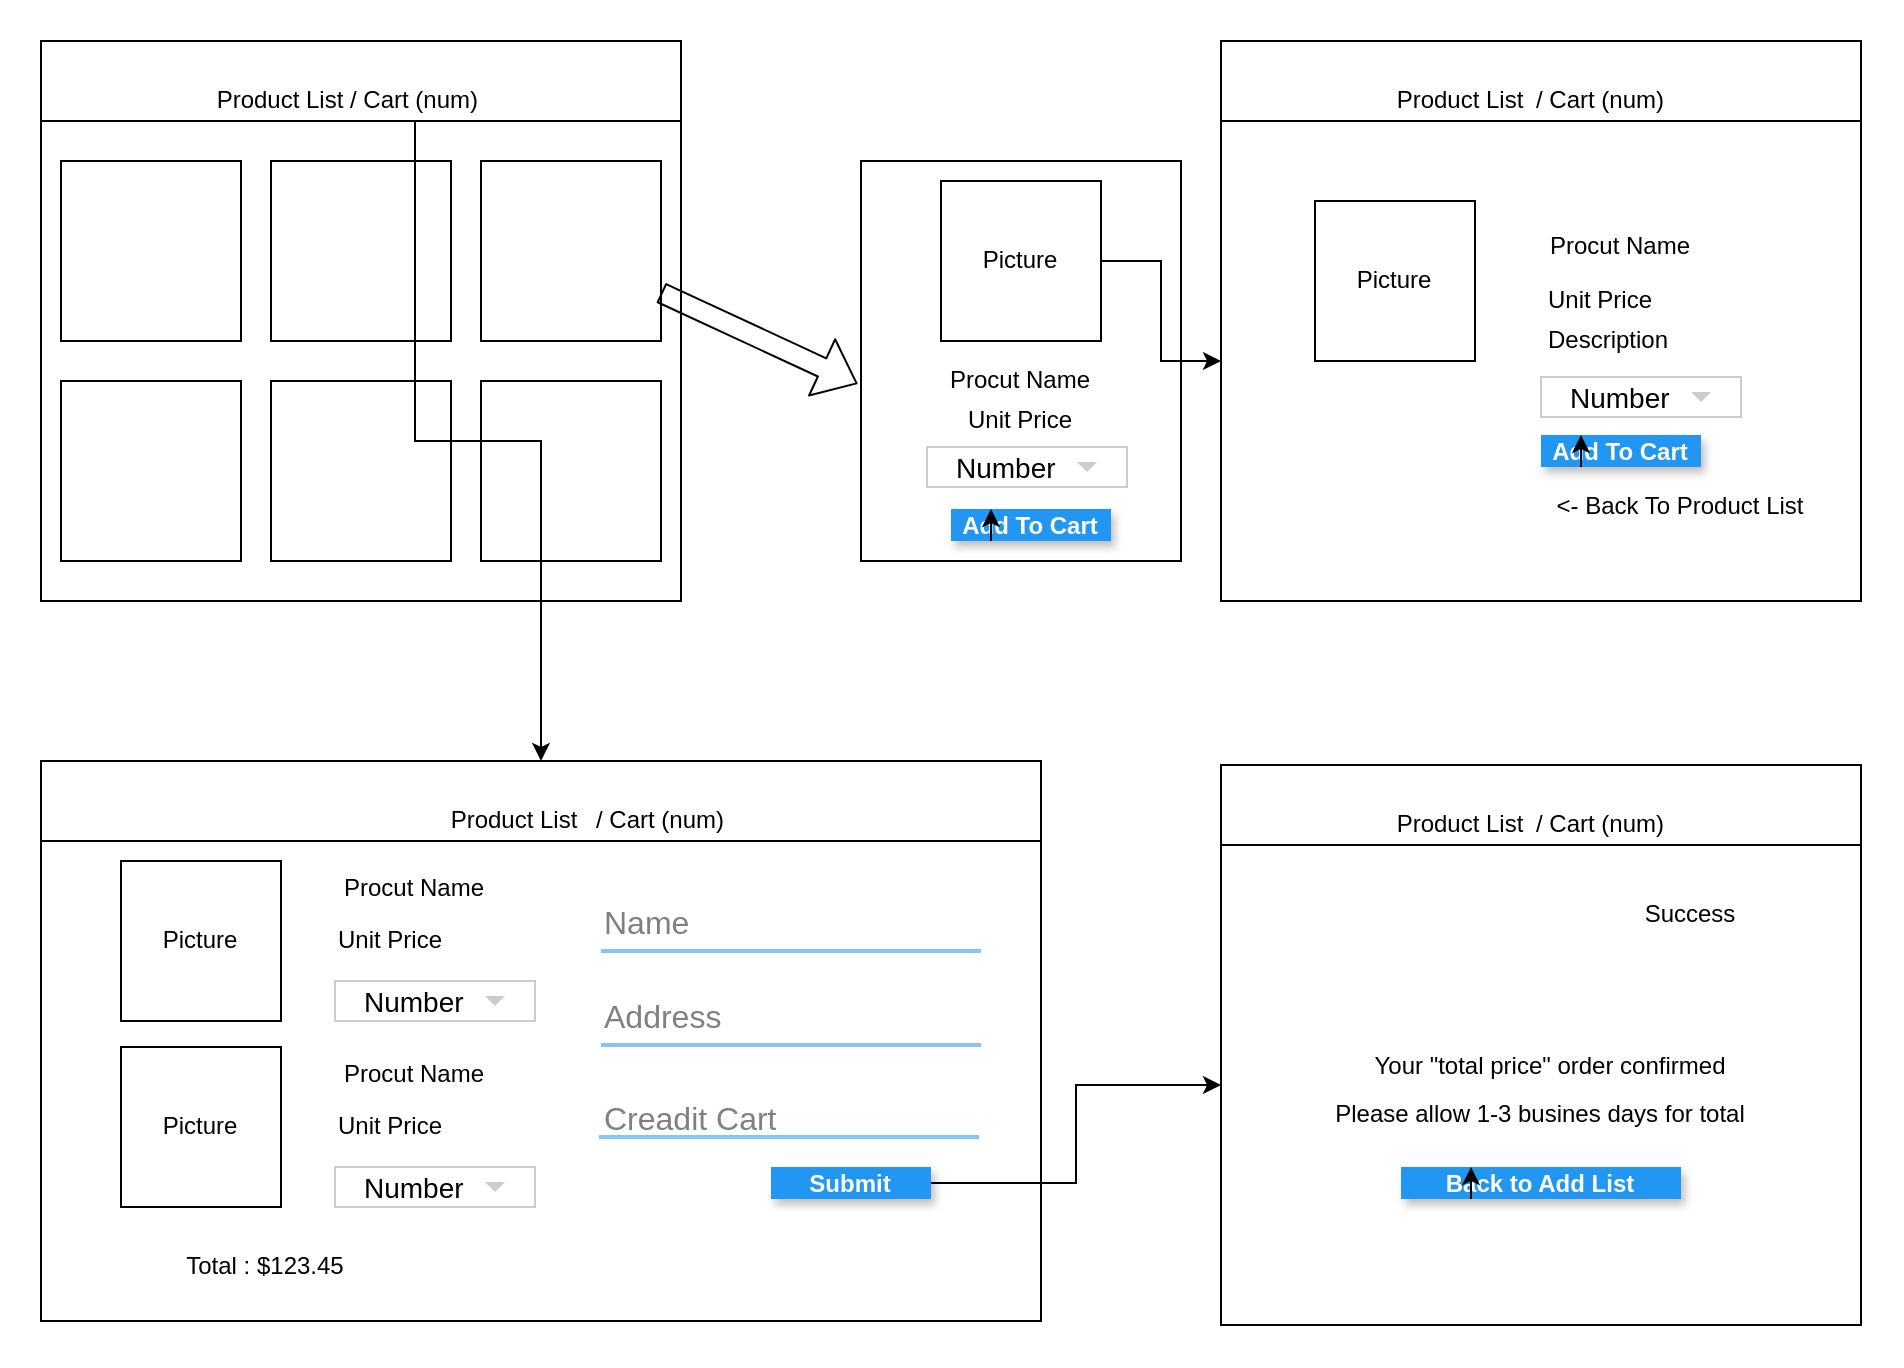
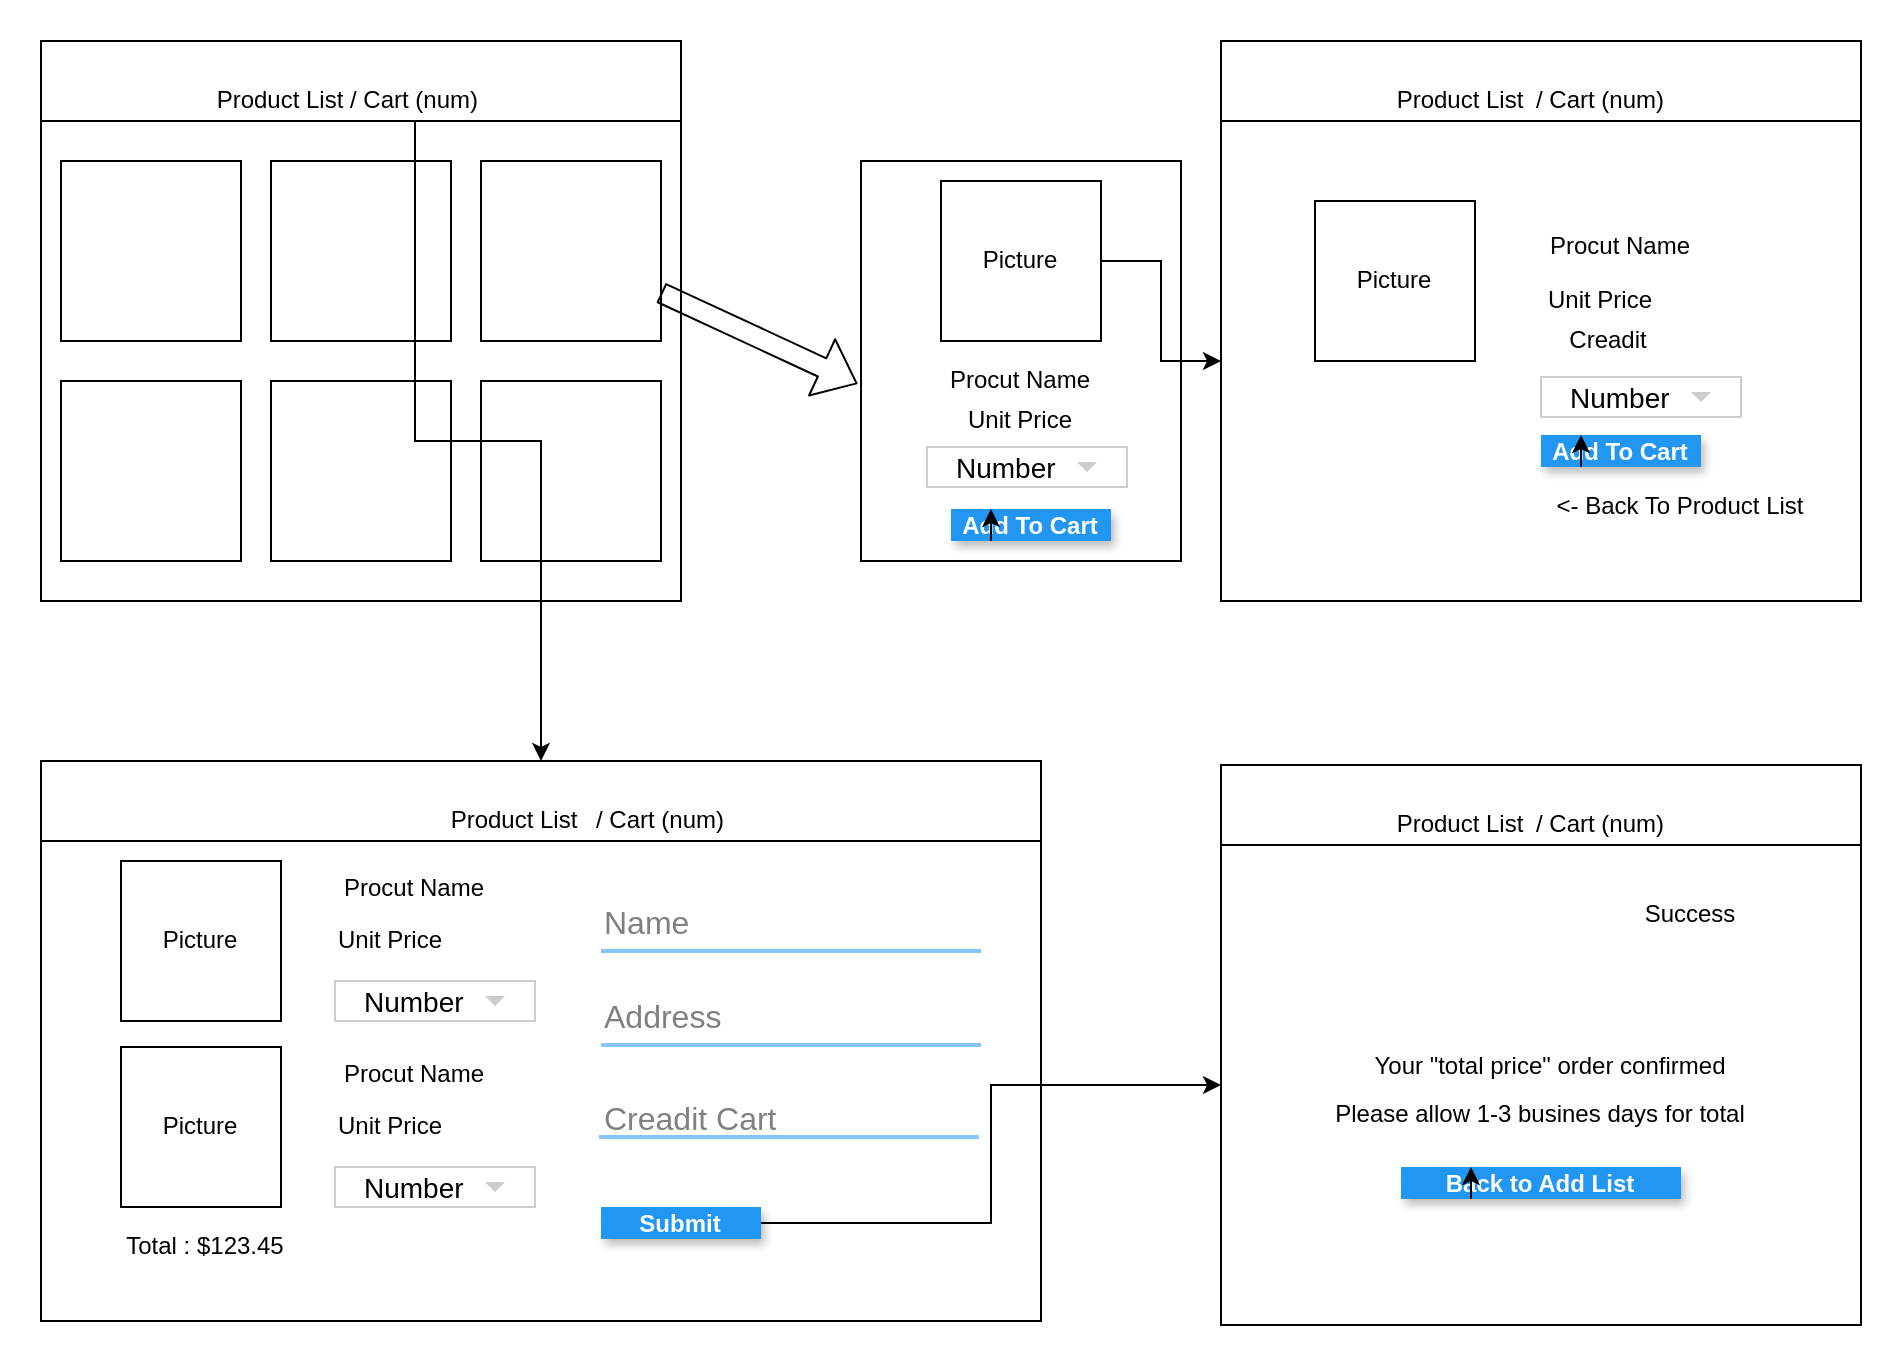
  <mxCell id="0" />
  <mxCell id="1" parent="0" />
  <mxCell id="2" value="" style="rounded=0;whiteSpace=wrap;html=1;" parent="1" vertex="1"><mxGeometry x="20" y="20" width="320" height="40" as="geometry" /></mxCell>
  <mxCell id="3" value="" style="rounded=0;whiteSpace=wrap;html=1;" parent="1" vertex="1"><mxGeometry x="20" y="60" width="320" height="240" as="geometry" /></mxCell>
  <mxCell id="4" value="" style="rounded=0;whiteSpace=wrap;html=1;" parent="1" vertex="1"><mxGeometry x="30" y="80" width="90" height="90" as="geometry" /></mxCell>
  <mxCell id="5" value="" style="rounded=0;whiteSpace=wrap;html=1;" parent="1" vertex="1"><mxGeometry x="135" y="80" width="90" height="90" as="geometry" /></mxCell>
  <mxCell id="6" value="" style="rounded=0;whiteSpace=wrap;html=1;" parent="1" vertex="1"><mxGeometry x="240" y="80" width="90" height="90" as="geometry" /></mxCell>
  <mxCell id="7" value="" style="rounded=0;whiteSpace=wrap;html=1;" parent="1" vertex="1"><mxGeometry x="30" y="190" width="90" height="90" as="geometry" /></mxCell>
  <mxCell id="8" value="" style="rounded=0;whiteSpace=wrap;html=1;" parent="1" vertex="1"><mxGeometry x="135" y="190" width="90" height="90" as="geometry" /></mxCell>
  <mxCell id="9" value="" style="rounded=0;whiteSpace=wrap;html=1;" parent="1" vertex="1"><mxGeometry x="240" y="190" width="90" height="90" as="geometry" /></mxCell>
  <mxCell id="10" value="Product List" style="text;html=1;strokeColor=none;fillColor=none;align=center;verticalAlign=middle;whiteSpace=wrap;rounded=0;" parent="1" vertex="1"><mxGeometry x="100" y="40" width="80" height="20" as="geometry" /></mxCell>
  <mxCell id="11" style="edgeStyle=orthogonalEdgeStyle;rounded=0;orthogonalLoop=1;jettySize=auto;html=1;exitX=0.5;exitY=1;exitDx=0;exitDy=0;entryX=0.5;entryY=0;entryDx=0;entryDy=0;" edge="1" parent="1" source="12" target="38"><mxGeometry relative="1" as="geometry" /></mxCell>
  <mxCell id="12" value="/ Cart (num)" style="text;html=1;strokeColor=none;fillColor=none;align=center;verticalAlign=middle;whiteSpace=wrap;rounded=0;" parent="1" vertex="1"><mxGeometry x="167" y="40" width="80" height="20" as="geometry" /></mxCell>
  <mxCell id="13" value="" style="rounded=0;whiteSpace=wrap;html=1;" parent="1" vertex="1"><mxGeometry x="430" y="80" width="160" height="200" as="geometry" /></mxCell>
  <mxCell id="14" style="edgeStyle=orthogonalEdgeStyle;rounded=0;orthogonalLoop=1;jettySize=auto;html=1;exitX=1;exitY=0.5;exitDx=0;exitDy=0;entryX=0;entryY=0.5;entryDx=0;entryDy=0;" edge="1" parent="1" source="15" target="24"><mxGeometry relative="1" as="geometry" /></mxCell>
  <mxCell id="15" value="Picture" style="whiteSpace=wrap;html=1;aspect=fixed;" parent="1" vertex="1"><mxGeometry x="470" y="90" width="80" height="80" as="geometry" /></mxCell>
  <mxCell id="16" value="Procut Name" style="text;html=1;strokeColor=none;fillColor=none;align=center;verticalAlign=middle;whiteSpace=wrap;rounded=0;" parent="1" vertex="1"><mxGeometry x="470" y="180" width="80" height="20" as="geometry" /></mxCell>
  <mxCell id="17" value="Unit Price" style="text;html=1;strokeColor=none;fillColor=none;align=center;verticalAlign=middle;whiteSpace=wrap;rounded=0;" parent="1" vertex="1"><mxGeometry x="470" y="200" width="80" height="20" as="geometry" /></mxCell>
  <mxCell id="18" value="" style="dashed=0;align=center;fontSize=12;shape=rect;fillColor=#ffffff;strokeColor=#cccccc;" parent="1" vertex="1"><mxGeometry x="463" y="223" width="100" height="20" as="geometry" /></mxCell>
  <mxCell id="19" value="Number" style="text;fontColor=#000000;verticalAlign=middle;spacingLeft=13;fontSize=14;" parent="18" vertex="1"><mxGeometry width="100" height="20" as="geometry" /></mxCell>
  <mxCell id="20" value="" style="dashed=0;html=1;shape=mxgraph.gmdl.triangle;fillColor=#cccccc;strokeColor=none;" parent="18" vertex="1"><mxGeometry x="1" y="0.5" width="10" height="5" relative="1" as="geometry"><mxPoint x="-25" y="-2.5" as="offset" /></mxGeometry></mxCell>
  <mxCell id="21" value="Add To Cart" style="dashed=0;align=center;fontSize=12;shape=rect;fillColor=#2196F3;strokeColor=none;fontStyle=1;shadow=1;fontColor=#ffffff;" parent="1" vertex="1"><mxGeometry x="475" y="254" width="80" height="16" as="geometry" /></mxCell>
  <mxCell id="22" value="" style="shape=flexArrow;endArrow=classic;html=1;entryX=-0.011;entryY=0.557;entryDx=0;entryDy=0;entryPerimeter=0;" parent="1" source="6" target="13" edge="1"><mxGeometry width="50" height="50" relative="1" as="geometry"><mxPoint x="390" y="310" as="sourcePoint" /><mxPoint x="440" y="260" as="targetPoint" /></mxGeometry></mxCell>
  <mxCell id="23" value="" style="rounded=0;whiteSpace=wrap;html=1;" parent="1" vertex="1"><mxGeometry x="610" y="20" width="320" height="40" as="geometry" /></mxCell>
  <mxCell id="24" value="" style="rounded=0;whiteSpace=wrap;html=1;" parent="1" vertex="1"><mxGeometry x="610" y="60" width="320" height="240" as="geometry" /></mxCell>
  <mxCell id="25" value="Product List" style="text;html=1;strokeColor=none;fillColor=none;align=center;verticalAlign=middle;whiteSpace=wrap;rounded=0;" parent="1" vertex="1"><mxGeometry x="690" y="40" width="80" height="20" as="geometry" /></mxCell>
  <mxCell id="26" value="/ Cart (num)" style="text;html=1;strokeColor=none;fillColor=none;align=center;verticalAlign=middle;whiteSpace=wrap;rounded=0;" parent="1" vertex="1"><mxGeometry x="760" y="40" width="80" height="20" as="geometry" /></mxCell>
  <mxCell id="27" style="edgeStyle=orthogonalEdgeStyle;rounded=0;orthogonalLoop=1;jettySize=auto;html=1;exitX=0.25;exitY=1;exitDx=0;exitDy=0;entryX=0.25;entryY=0;entryDx=0;entryDy=0;" parent="1" source="21" target="21" edge="1"><mxGeometry relative="1" as="geometry" /></mxCell>
  <mxCell id="28" value="Picture" style="whiteSpace=wrap;html=1;aspect=fixed;" parent="1" vertex="1"><mxGeometry x="657" y="100" width="80" height="80" as="geometry" /></mxCell>
  <mxCell id="29" value="Procut Name" style="text;html=1;strokeColor=none;fillColor=none;align=center;verticalAlign=middle;whiteSpace=wrap;rounded=0;" parent="1" vertex="1"><mxGeometry x="770" y="113" width="80" height="20" as="geometry" /></mxCell>
  <mxCell id="30" value="Unit Price" style="text;html=1;strokeColor=none;fillColor=none;align=center;verticalAlign=middle;whiteSpace=wrap;rounded=0;" parent="1" vertex="1"><mxGeometry x="760" y="140" width="80" height="20" as="geometry" /></mxCell>
  <mxCell id="31" value="" style="dashed=0;align=center;fontSize=12;shape=rect;fillColor=#ffffff;strokeColor=#cccccc;" parent="1" vertex="1"><mxGeometry x="770" y="188" width="100" height="20" as="geometry" /></mxCell>
  <mxCell id="32" value="Number" style="text;fontColor=#000000;verticalAlign=middle;spacingLeft=13;fontSize=14;" parent="31" vertex="1"><mxGeometry width="100" height="20" as="geometry" /></mxCell>
  <mxCell id="33" value="" style="dashed=0;html=1;shape=mxgraph.gmdl.triangle;fillColor=#cccccc;strokeColor=none;" parent="31" vertex="1"><mxGeometry x="1" y="0.5" width="10" height="5" relative="1" as="geometry"><mxPoint x="-25" y="-2.5" as="offset" /></mxGeometry></mxCell>
  <mxCell id="34" value="Add To Cart" style="dashed=0;align=center;fontSize=12;shape=rect;fillColor=#2196F3;strokeColor=none;fontStyle=1;shadow=1;fontColor=#ffffff;" parent="1" vertex="1"><mxGeometry x="770" y="217" width="80" height="16" as="geometry" /></mxCell>
  <mxCell id="35" style="edgeStyle=orthogonalEdgeStyle;rounded=0;orthogonalLoop=1;jettySize=auto;html=1;exitX=0.25;exitY=1;exitDx=0;exitDy=0;entryX=0.25;entryY=0;entryDx=0;entryDy=0;" parent="1" source="34" target="34" edge="1"><mxGeometry relative="1" as="geometry" /></mxCell>
- <mxCell id="36" value="Description" style="text;html=1;strokeColor=none;fillColor=none;align=center;verticalAlign=middle;whiteSpace=wrap;rounded=0;" vertex="1" parent="1"><mxGeometry x="764" y="160" width="80" height="20" as="geometry" /></mxCell>
+ <mxCell id="36" value="Creadit" style="text;html=1;strokeColor=none;fillColor=none;align=center;verticalAlign=middle;whiteSpace=wrap;rounded=0;" vertex="1" parent="1"><mxGeometry x="764" y="160" width="80" height="20" as="geometry" /></mxCell>
  <mxCell id="37" value="&amp;lt;- Back To Product List" style="text;html=1;strokeColor=none;fillColor=none;align=center;verticalAlign=middle;whiteSpace=wrap;rounded=0;" vertex="1" parent="1"><mxGeometry x="770" y="243" width="140" height="20" as="geometry" /></mxCell>
  <mxCell id="38" value="" style="rounded=0;whiteSpace=wrap;html=1;" vertex="1" parent="1"><mxGeometry x="20" y="380" width="500" height="40" as="geometry" /></mxCell>
  <mxCell id="39" value="" style="rounded=0;whiteSpace=wrap;html=1;" vertex="1" parent="1"><mxGeometry x="20" y="420" width="500" height="240" as="geometry" /></mxCell>
  <mxCell id="40" value="Product List" style="text;html=1;strokeColor=none;fillColor=none;align=center;verticalAlign=middle;whiteSpace=wrap;rounded=0;" vertex="1" parent="1"><mxGeometry x="217" y="400" width="80" height="20" as="geometry" /></mxCell>
  <mxCell id="41" value="/ Cart (num)" style="text;html=1;strokeColor=none;fillColor=none;align=center;verticalAlign=middle;whiteSpace=wrap;rounded=0;" vertex="1" parent="1"><mxGeometry x="290" y="400" width="80" height="20" as="geometry" /></mxCell>
  <mxCell id="42" value="Picture" style="whiteSpace=wrap;html=1;aspect=fixed;" vertex="1" parent="1"><mxGeometry x="60" y="430" width="80" height="80" as="geometry" /></mxCell>
  <mxCell id="43" value="Procut Name" style="text;html=1;strokeColor=none;fillColor=none;align=center;verticalAlign=middle;whiteSpace=wrap;rounded=0;" vertex="1" parent="1"><mxGeometry x="167" y="434" width="80" height="20" as="geometry" /></mxCell>
  <mxCell id="44" value="Unit Price" style="text;html=1;strokeColor=none;fillColor=none;align=center;verticalAlign=middle;whiteSpace=wrap;rounded=0;" vertex="1" parent="1"><mxGeometry x="155" y="460" width="80" height="20" as="geometry" /></mxCell>
  <mxCell id="45" value="" style="dashed=0;align=center;fontSize=12;shape=rect;fillColor=#ffffff;strokeColor=#cccccc;" vertex="1" parent="1"><mxGeometry x="167" y="490" width="100" height="20" as="geometry" /></mxCell>
  <mxCell id="46" value="Number" style="text;fontColor=#000000;verticalAlign=middle;spacingLeft=13;fontSize=14;" vertex="1" parent="45"><mxGeometry width="100" height="20" as="geometry" /></mxCell>
  <mxCell id="47" value="" style="dashed=0;html=1;shape=mxgraph.gmdl.triangle;fillColor=#cccccc;strokeColor=none;" vertex="1" parent="45"><mxGeometry x="1" y="0.5" width="10" height="5" relative="1" as="geometry"><mxPoint x="-25" y="-2.5" as="offset" /></mxGeometry></mxCell>
  <mxCell id="48" style="edgeStyle=orthogonalEdgeStyle;rounded=0;orthogonalLoop=1;jettySize=auto;html=1;exitX=1;exitY=0.5;exitDx=0;exitDy=0;" edge="1" parent="1" source="49" target="64"><mxGeometry relative="1" as="geometry" /></mxCell>
- <mxCell id="49" value="Submit" style="dashed=0;align=center;fontSize=12;shape=rect;fillColor=#2196F3;strokeColor=none;fontStyle=1;shadow=1;fontColor=#ffffff;" vertex="1" parent="1"><mxGeometry x="385" y="583" width="80" height="16" as="geometry" /></mxCell>
+ <mxCell id="49" value="Submit" style="dashed=0;align=center;fontSize=12;shape=rect;fillColor=#2196F3;strokeColor=none;fontStyle=1;shadow=1;fontColor=#ffffff;" vertex="1" parent="1"><mxGeometry x="300" y="603" width="80" height="16" as="geometry" /></mxCell>
  <mxCell id="50" value="Picture" style="whiteSpace=wrap;html=1;aspect=fixed;" vertex="1" parent="1"><mxGeometry x="60" y="523" width="80" height="80" as="geometry" /></mxCell>
  <mxCell id="51" value="Procut Name" style="text;html=1;strokeColor=none;fillColor=none;align=center;verticalAlign=middle;whiteSpace=wrap;rounded=0;" vertex="1" parent="1"><mxGeometry x="167" y="527" width="80" height="20" as="geometry" /></mxCell>
  <mxCell id="52" value="Unit Price" style="text;html=1;strokeColor=none;fillColor=none;align=center;verticalAlign=middle;whiteSpace=wrap;rounded=0;" vertex="1" parent="1"><mxGeometry x="155" y="553" width="80" height="20" as="geometry" /></mxCell>
  <mxCell id="53" value="" style="dashed=0;align=center;fontSize=12;shape=rect;fillColor=#ffffff;strokeColor=#cccccc;" vertex="1" parent="1"><mxGeometry x="167" y="583" width="100" height="20" as="geometry" /></mxCell>
  <mxCell id="54" value="Number" style="text;fontColor=#000000;verticalAlign=middle;spacingLeft=13;fontSize=14;" vertex="1" parent="53"><mxGeometry width="100" height="20" as="geometry" /></mxCell>
  <mxCell id="55" value="" style="dashed=0;html=1;shape=mxgraph.gmdl.triangle;fillColor=#cccccc;strokeColor=none;" vertex="1" parent="53"><mxGeometry x="1" y="0.5" width="10" height="5" relative="1" as="geometry"><mxPoint x="-25" y="-2.5" as="offset" /></mxGeometry></mxCell>
- <mxCell id="56" value="Total : $123.45" style="text;html=1;strokeColor=none;fillColor=none;align=center;verticalAlign=middle;whiteSpace=wrap;rounded=0;" vertex="1" parent="1"><mxGeometry x="60" y="623" width="145" height="20" as="geometry" /></mxCell>
+ <mxCell id="56" value="Total : $123.45" style="text;html=1;strokeColor=none;fillColor=none;align=center;verticalAlign=middle;whiteSpace=wrap;rounded=0;" vertex="1" parent="1"><mxGeometry x="30" y="613" width="145" height="20" as="geometry" /></mxCell>
  <mxCell id="57" value="Name" style="text;fontColor=#808080;fontSize=16;verticalAlign=middle;strokeColor=none;fillColor=none;opacity=50;" vertex="1" parent="1"><mxGeometry x="300" y="445" width="180" height="30" as="geometry" /></mxCell>
  <mxCell id="58" value="" style="dashed=0;shape=line;strokeWidth=2;noLabel=1;strokeColor=#0C8CF2;opacity=50;" vertex="1" parent="1"><mxGeometry x="300" y="470" width="190" height="10" as="geometry" /></mxCell>
  <mxCell id="59" value="Address" style="text;fontColor=#808080;fontSize=16;verticalAlign=middle;strokeColor=none;fillColor=none;opacity=50;" vertex="1" parent="1"><mxGeometry x="300" y="492" width="180" height="30" as="geometry" /></mxCell>
  <mxCell id="60" value="" style="dashed=0;shape=line;strokeWidth=2;noLabel=1;strokeColor=#0C8CF2;opacity=50;" vertex="1" parent="1"><mxGeometry x="300" y="517" width="190" height="10" as="geometry" /></mxCell>
  <mxCell id="61" value="Creadit Cart" style="text;fontColor=#808080;fontSize=16;verticalAlign=middle;strokeColor=none;fillColor=none;opacity=50;" vertex="1" parent="1"><mxGeometry x="300" y="543" width="180" height="30" as="geometry" /></mxCell>
  <mxCell id="62" value="" style="dashed=0;shape=line;strokeWidth=2;noLabel=1;strokeColor=#0C8CF2;opacity=50;" vertex="1" parent="1"><mxGeometry x="299" y="563" width="190" height="10" as="geometry" /></mxCell>
  <mxCell id="63" value="" style="rounded=0;whiteSpace=wrap;html=1;" vertex="1" parent="1"><mxGeometry x="610" y="382" width="320" height="40" as="geometry" /></mxCell>
  <mxCell id="64" value="" style="rounded=0;whiteSpace=wrap;html=1;" vertex="1" parent="1"><mxGeometry x="610" y="422" width="320" height="240" as="geometry" /></mxCell>
  <mxCell id="65" value="Product List" style="text;html=1;strokeColor=none;fillColor=none;align=center;verticalAlign=middle;whiteSpace=wrap;rounded=0;" vertex="1" parent="1"><mxGeometry x="690" y="402" width="80" height="20" as="geometry" /></mxCell>
  <mxCell id="66" value="/ Cart (num)" style="text;html=1;strokeColor=none;fillColor=none;align=center;verticalAlign=middle;whiteSpace=wrap;rounded=0;" vertex="1" parent="1"><mxGeometry x="760" y="402" width="80" height="20" as="geometry" /></mxCell>
  <mxCell id="67" value="Success" style="text;html=1;strokeColor=none;fillColor=none;align=center;verticalAlign=middle;whiteSpace=wrap;rounded=0;" vertex="1" parent="1"><mxGeometry x="805" y="447" width="80" height="20" as="geometry" /></mxCell>
  <mxCell id="68" value="Back to Add List" style="dashed=0;align=center;fontSize=12;shape=rect;fillColor=#2196F3;strokeColor=none;fontStyle=1;shadow=1;fontColor=#ffffff;" vertex="1" parent="1"><mxGeometry x="700" y="583" width="140" height="16" as="geometry" /></mxCell>
  <mxCell id="69" style="edgeStyle=orthogonalEdgeStyle;rounded=0;orthogonalLoop=1;jettySize=auto;html=1;exitX=0.25;exitY=1;exitDx=0;exitDy=0;entryX=0.25;entryY=0;entryDx=0;entryDy=0;" edge="1" parent="1" source="68" target="68"><mxGeometry relative="1" as="geometry" /></mxCell>
  <mxCell id="70" value="Your &quot;total price&quot; order confirmed" style="text;html=1;strokeColor=none;fillColor=none;align=center;verticalAlign=middle;whiteSpace=wrap;rounded=0;" vertex="1" parent="1"><mxGeometry x="680" y="523" width="190" height="20" as="geometry" /></mxCell>
  <mxCell id="71" value="Please allow 1-3 busines days for total" style="text;html=1;strokeColor=none;fillColor=none;align=center;verticalAlign=middle;whiteSpace=wrap;rounded=0;" vertex="1" parent="1"><mxGeometry x="650" y="547" width="240" height="20" as="geometry" /></mxCell>
